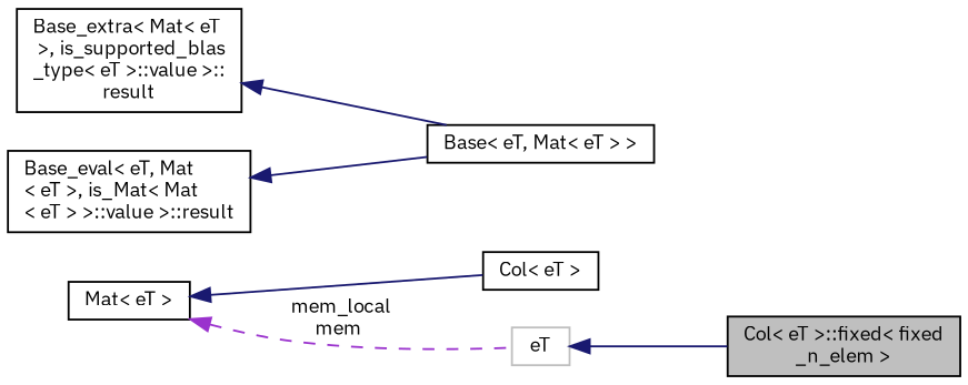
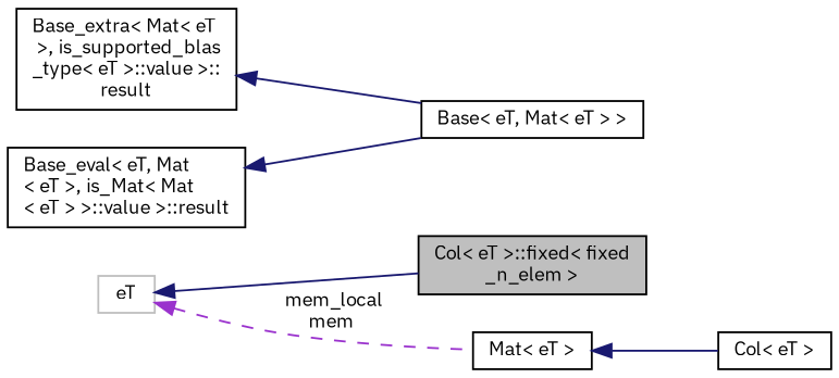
  digraph {
    fontname="IBM Plex Sans"
    rankdir=LR
    node [color=black fillcolor=white fontname="IBM Plex Sans" fontsize=10 shape=record style=filled]
    edge [color=midnightblue dir=back fontname="IBM Plex Sans" fontsize=10 labelfontname=Helvetica labelfontsize=10 style=solid]
    n1 [fillcolor=grey75 fontcolor=black height=0.2 label="Col\< eT \>::fixed\< fixed\l_n_elem \>" width=0.4]
    n2 [height=0.2 label="Col\< eT \>" width=0.4]
    n3 [height=0.2 label="Mat\< eT \>" width=0.4]
    n4 [height=0.2 label="Base\< eT, Mat\< eT \> \>" width=0.4]
    n5 [height=0.2 label="Base_extra\< Mat\< eT\l \>, is_supported_blas\l_type\< eT \>::value \>::\lresult" width=0.4]
    n6 [height=0.2 label="Base_eval\< eT, Mat\l\< eT \>, is_Mat\< Mat\l\< eT \> \>::value \>::result" width=0.4]
    n7 [color=grey75 height=0.2 label=eT width=0.4]
    n3 -> n2
    n5 -> n4
    n6 -> n4
    n7 -> n1
-   n3 -> n7 [color=darkorchid3 label=" mem_local\nmem" style=dashed]
+   n7 -> n3 [color=darkorchid3 label=" mem_local\nmem" style=dashed]
  }
